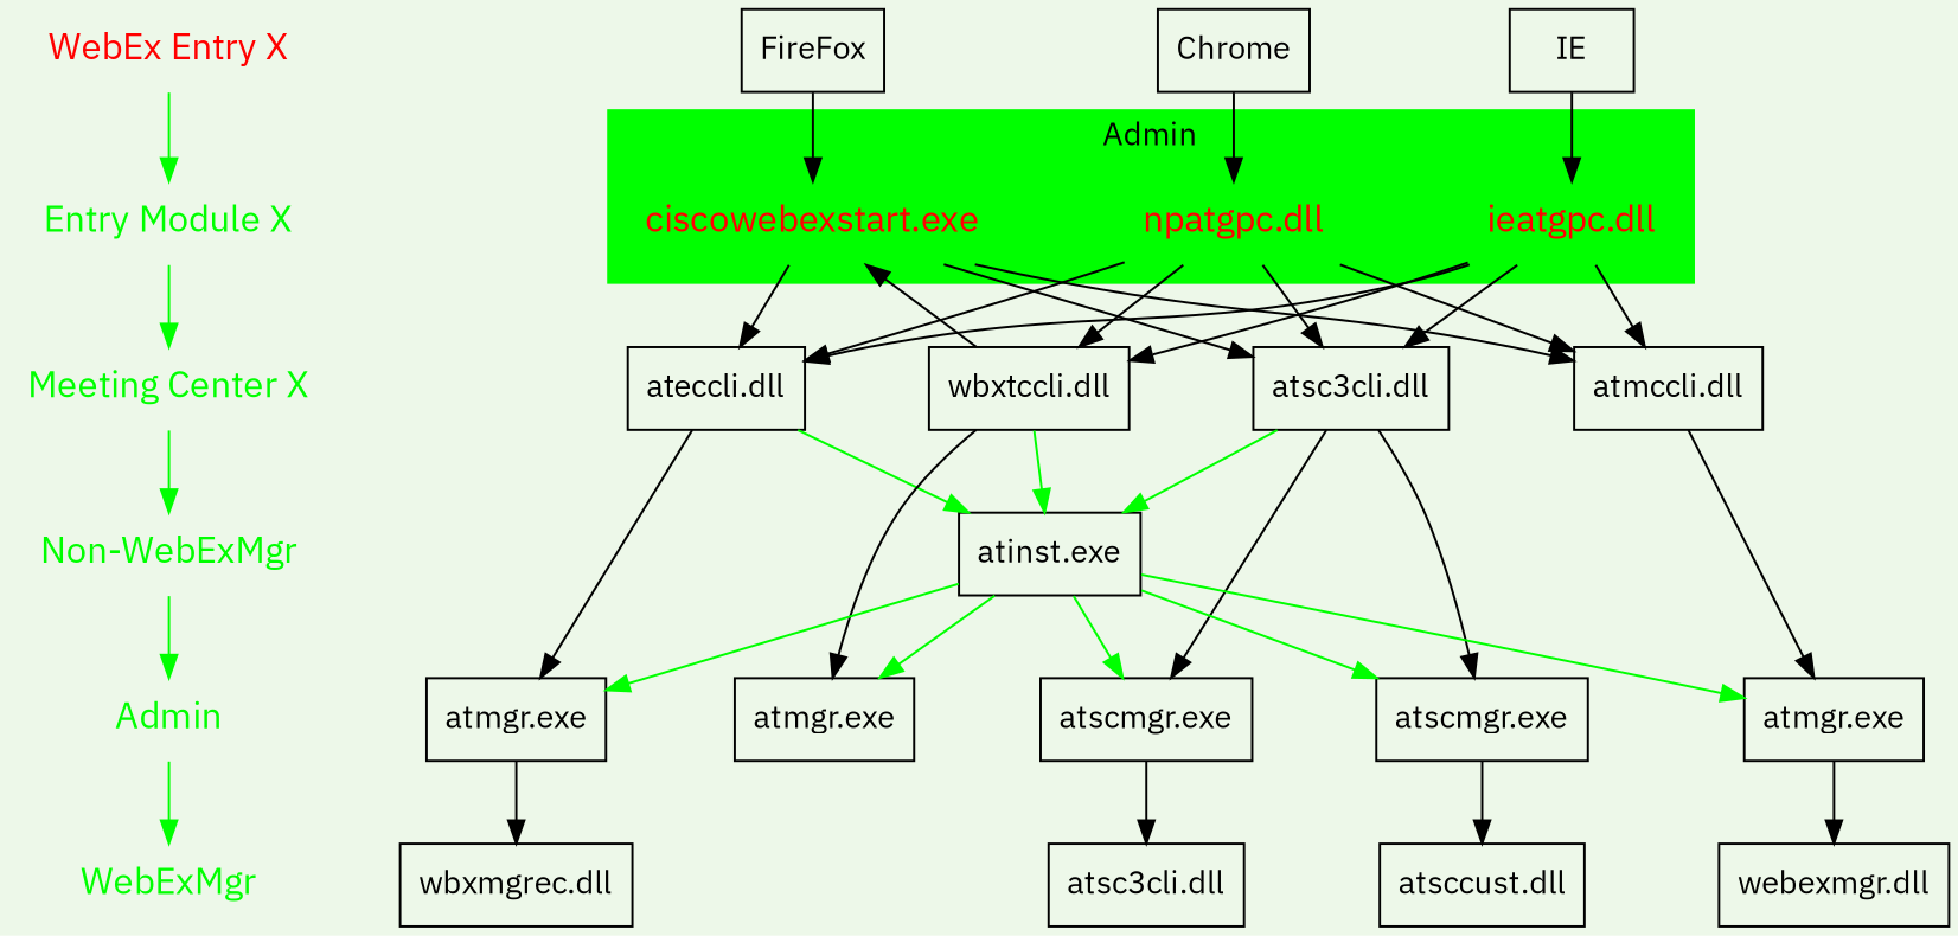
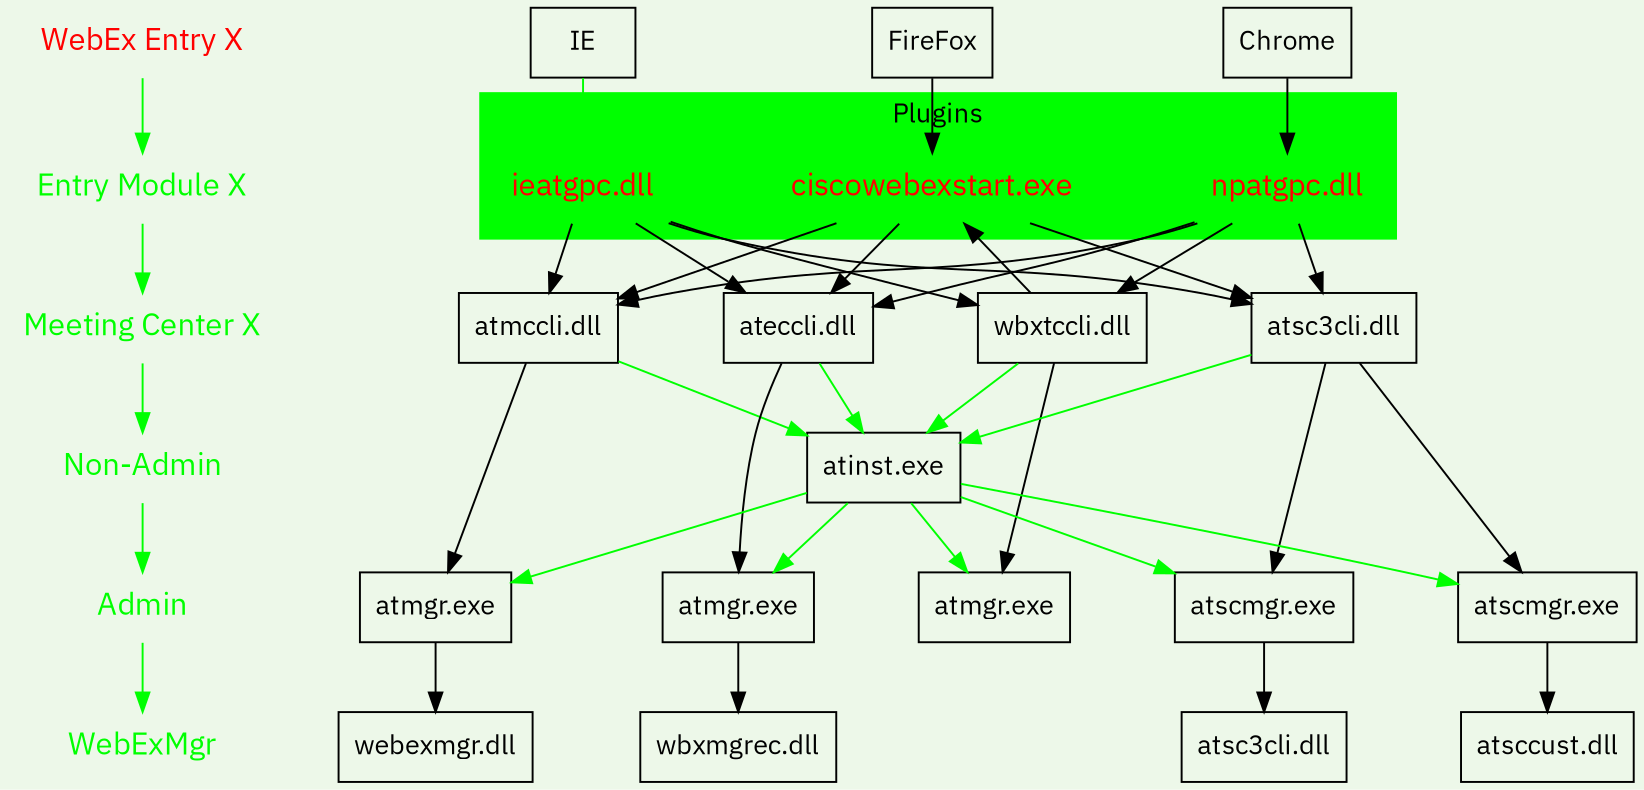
  digraph {
    bgcolor="#edf8e9"
    fontname="IBM Plex Sans"
    nodesep=.75
    style=striped
    node [fontname="IBM Plex Sans" shape=box]
    edge [fontname="IBM Plex Sans"]
    "WebEx Entry X" [fontcolor=red fontsize=16 shape=plaintext]
    "Entry Module X" [fontcolor=green fontsize=16 shape=plaintext]
    "Meeting Center X" [fontcolor=green fontsize=16 shape=plaintext]
-   "Non-Admin" [fontcolor=green fontsize=16 shape=plaintext label="Non-WebExMgr"]
+   "Non-Admin" [fontcolor=green fontsize=16 shape=plaintext]
    Admin [fontcolor=green fontsize=16 shape=plaintext]
    WebExMgr [fontcolor=green fontsize=16 shape=plaintext]
    IE
    FireFox
    Chrome
    "atmccli.dll"
    "ateccli.dll"
    "wbxtccli.dll"
    "atsc3cli.dll"
    "atinst.exe"
    n15 [label="atmgr.exe"]
    n16 [label="atmgr.exe"]
    n17 [label="atmgr.exe"]
    n18 [label="atscmgr.exe"]
    n19 [label="atscmgr.exe"]
    n20 [label="webexmgr.dll"]
    n21 [label="wbxmgrec.dll"]
    n22 [label="atsc3cli.dll"]
    n23 [label="atsccust.dll"]
    "ieatgpc.dll" [fontcolor=red fontsize=16 shape=plaintext]
    "ciscowebexstart.exe" [fontcolor=red fontsize=16 shape=plaintext]
    "npatgpc.dll" [fontcolor=red fontsize=16 shape=plaintext]
    subgraph sub_1 {
      "WebEx Entry X"
      "Entry Module X"
      "Meeting Center X"
      "Non-Admin"
      Admin
      WebExMgr
    }
    subgraph sub_2 {
      rank=same
      "WebEx Entry X"
      IE
      FireFox
      Chrome
    }
    subgraph sub_3 {
      rank=same
      "Entry Module X"
    }
    subgraph sub_4 {
      rank=same
      "Meeting Center X"
      "atmccli.dll"
      "ateccli.dll"
      "wbxtccli.dll"
      "atsc3cli.dll"
    }
    subgraph sub_5 {
      rank=same
      "Non-Admin"
      "atinst.exe"
    }
    subgraph sub_6 {
      rank=same
      Admin
      subgraph cluster_7 {
        rank=same
        n15
        n16
        n17
        n18
        n19
      }
    }
    subgraph sub_8 {
      rank=same
      WebExMgr
      subgraph cluster_9 {
        rank=same
        n20
        n21
        n22
        n23
      }
    }
    subgraph cluster_10 {
      color=green
-     label=Admin
+     label=Plugins
      style=filled
      "ieatgpc.dll"
      "ciscowebexstart.exe"
      "npatgpc.dll"
    }
    "WebEx Entry X" -> "Entry Module X" [color=green]
    "Entry Module X" -> "Meeting Center X" [color=green]
    "Meeting Center X" -> "Non-Admin" [color=green]
    "Non-Admin" -> Admin [color=green]
    Admin -> WebExMgr [color=green]
-   IE -> "ieatgpc.dll"
+   IE -> "ieatgpc.dll" [color=green]
    FireFox -> "ciscowebexstart.exe"
    Chrome -> "npatgpc.dll"
+   "atmccli.dll" -> "atinst.exe" [color=green]
    "atmccli.dll" -> n15
    "ateccli.dll" -> "atinst.exe" [color=green]
    "ateccli.dll" -> n16
    "wbxtccli.dll" -> "atinst.exe" [color=green]
    "wbxtccli.dll" -> n17
    "wbxtccli.dll" -> "ciscowebexstart.exe"
    "atsc3cli.dll" -> "atinst.exe" [color=green]
    "atsc3cli.dll" -> n18
    "atsc3cli.dll" -> n19
    "atinst.exe" -> n15 [color=green]
    "atinst.exe" -> n16 [color=green]
    "atinst.exe" -> n17 [color=green]
    "atinst.exe" -> n18 [color=green]
    "atinst.exe" -> n19 [color=green]
    n15 -> n20
    n16 -> n21
    n18 -> n22
    n19 -> n23
    "ieatgpc.dll" -> "atmccli.dll"
    "ieatgpc.dll" -> "ateccli.dll"
    "ieatgpc.dll" -> "wbxtccli.dll"
    "ieatgpc.dll" -> "atsc3cli.dll"
    "ciscowebexstart.exe" -> "atmccli.dll"
    "ciscowebexstart.exe" -> "ateccli.dll"
    "ciscowebexstart.exe" -> "atsc3cli.dll"
    "npatgpc.dll" -> "atmccli.dll"
    "npatgpc.dll" -> "ateccli.dll"
    "npatgpc.dll" -> "wbxtccli.dll"
    "npatgpc.dll" -> "atsc3cli.dll"
  }
